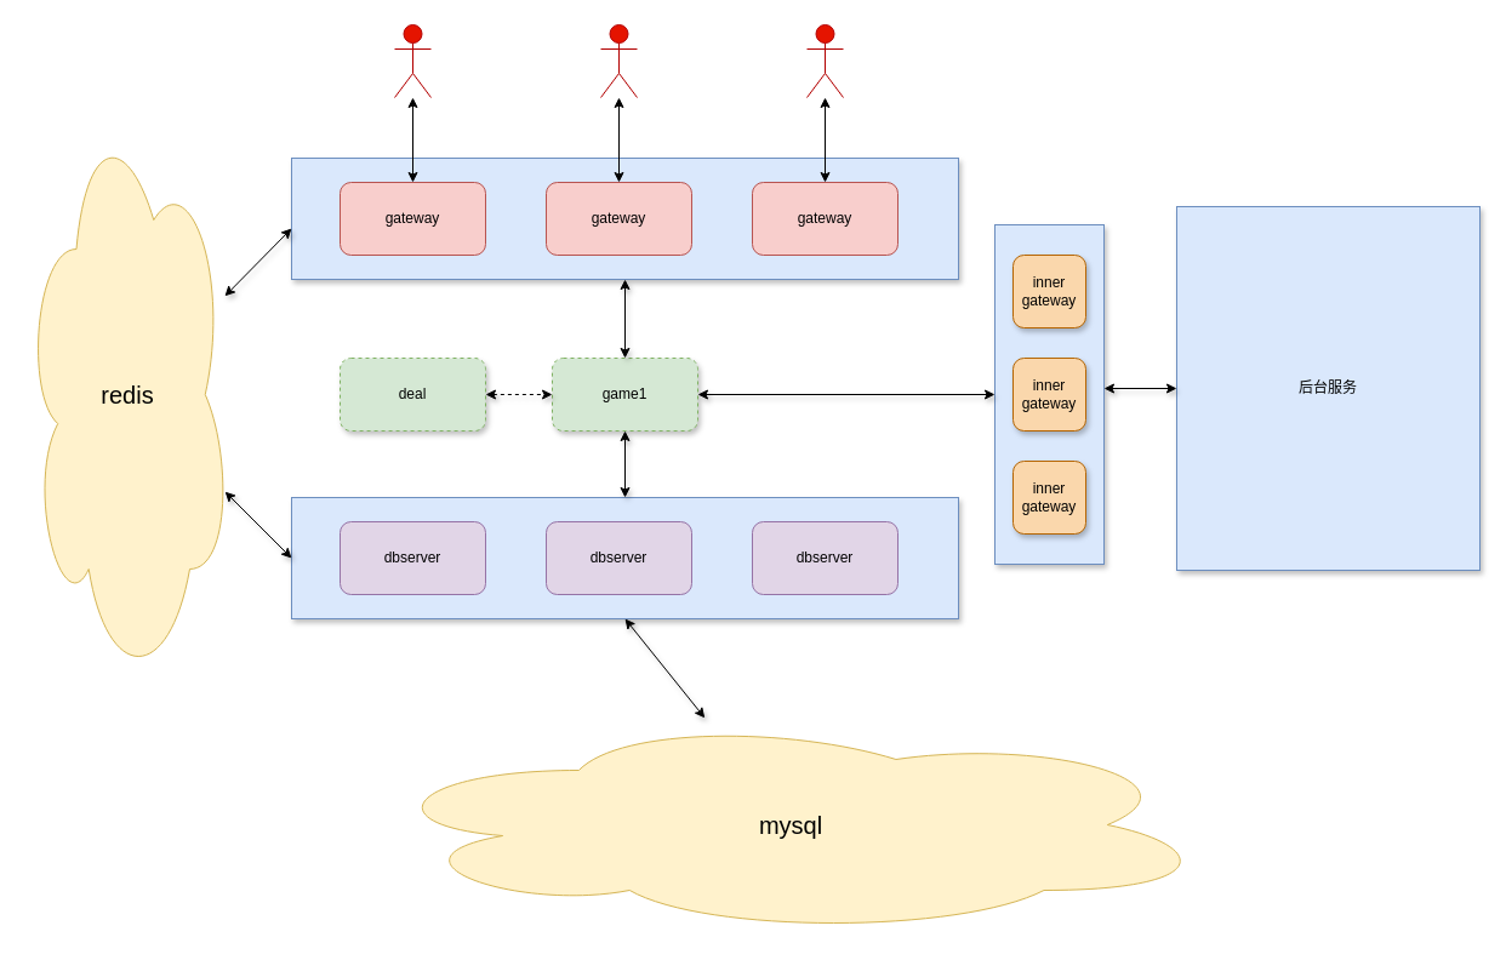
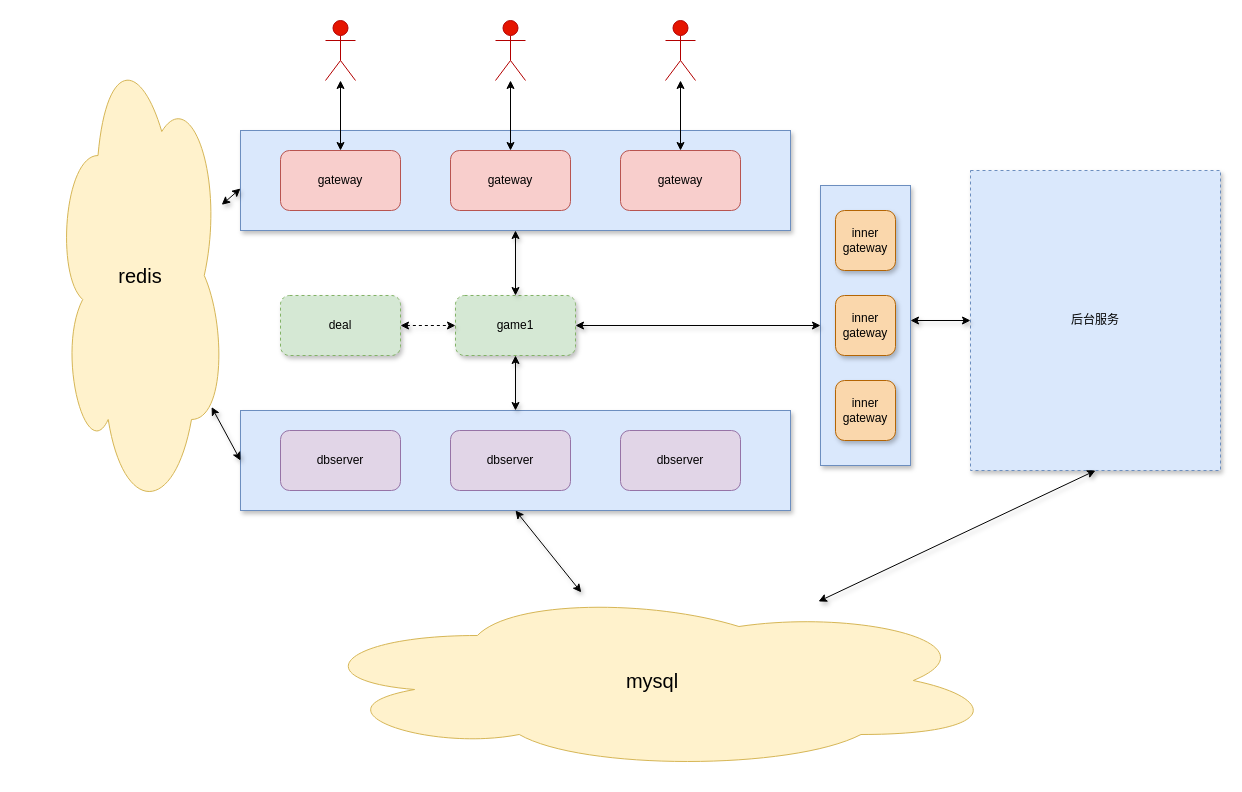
  <mxCell id="0" />
  <mxCell id="1" parent="0" />
  <mxCell id="2" value="" style="rounded=0;whiteSpace=wrap;html=1;shadow=1;fillColor=#dae8fc;strokeColor=#6c8ebf;" vertex="1" parent="1"><mxGeometry x="240" y="410" width="550" height="100" as="geometry" /></mxCell>
  <mxCell id="3" value="" style="rounded=0;whiteSpace=wrap;html=1;shadow=1;fillColor=#dae8fc;strokeColor=#6c8ebf;" vertex="1" parent="1"><mxGeometry x="240" y="130" width="550" height="100" as="geometry" /></mxCell>
  <mxCell id="4" value="gateway" style="rounded=1;whiteSpace=wrap;html=1;fillColor=#f8cecc;strokeColor=#b85450;" vertex="1" parent="1"><mxGeometry x="280" y="150" width="120" height="60" as="geometry" /></mxCell>
  <mxCell id="5" value="Actor" style="shape=umlActor;verticalLabelPosition=bottom;verticalAlign=top;html=1;outlineConnect=0;fillColor=#e51400;fontColor=#ffffff;strokeColor=#B20000;" vertex="1" parent="1"><mxGeometry x="325" y="20" width="30" height="60" as="geometry" /></mxCell>
  <mxCell id="6" value="" style="endArrow=classic;startArrow=classic;html=1;rounded=0;" edge="1" parent="1" source="4" target="5"><mxGeometry width="50" height="50" relative="1" as="geometry"><mxPoint x="340" y="169.289" as="sourcePoint" /><mxPoint x="340" y="119.289" as="targetPoint" /></mxGeometry></mxCell>
  <mxCell id="7" value="gateway" style="rounded=1;whiteSpace=wrap;html=1;fillColor=#f8cecc;strokeColor=#b85450;" vertex="1" parent="1"><mxGeometry x="450" y="150" width="120" height="60" as="geometry" /></mxCell>
  <mxCell id="8" value="Actor" style="shape=umlActor;verticalLabelPosition=bottom;verticalAlign=top;html=1;outlineConnect=0;fillColor=#e51400;fontColor=#ffffff;strokeColor=#B20000;" vertex="1" parent="1"><mxGeometry x="495" y="20" width="30" height="60" as="geometry" /></mxCell>
  <mxCell id="9" value="" style="endArrow=classic;startArrow=classic;html=1;rounded=0;" edge="1" parent="1" source="7" target="8"><mxGeometry width="50" height="50" relative="1" as="geometry"><mxPoint x="510" y="169.289" as="sourcePoint" /><mxPoint x="510" y="119.289" as="targetPoint" /></mxGeometry></mxCell>
  <mxCell id="10" value="gateway" style="rounded=1;whiteSpace=wrap;html=1;fillColor=#f8cecc;strokeColor=#b85450;" vertex="1" parent="1"><mxGeometry x="620" y="150" width="120" height="60" as="geometry" /></mxCell>
  <mxCell id="11" value="Actor" style="shape=umlActor;verticalLabelPosition=bottom;verticalAlign=top;html=1;outlineConnect=0;fillColor=#e51400;fontColor=#ffffff;strokeColor=#B20000;" vertex="1" parent="1"><mxGeometry x="665" y="20" width="30" height="60" as="geometry" /></mxCell>
  <mxCell id="12" value="" style="endArrow=classic;startArrow=classic;html=1;rounded=0;" edge="1" parent="1" source="10" target="11"><mxGeometry width="50" height="50" relative="1" as="geometry"><mxPoint x="680" y="169.289" as="sourcePoint" /><mxPoint x="680" y="119.289" as="targetPoint" /></mxGeometry></mxCell>
  <mxCell id="13" value="game1" style="rounded=1;whiteSpace=wrap;html=1;fillColor=#d5e8d4;strokeColor=#82b366;shadow=1;dashed=1;" vertex="1" parent="1"><mxGeometry x="455" y="295" width="120" height="60" as="geometry" /></mxCell>
  <mxCell id="14" value="dbserver" style="rounded=1;whiteSpace=wrap;html=1;fillColor=#e1d5e7;strokeColor=#9673a6;" vertex="1" parent="1"><mxGeometry x="620" y="430" width="120" height="60" as="geometry" /></mxCell>
  <mxCell id="15" value="deal" style="rounded=1;whiteSpace=wrap;html=1;fillColor=#d5e8d4;strokeColor=#82b366;shadow=1;dashed=1;" vertex="1" parent="1"><mxGeometry x="280" y="295" width="120" height="60" as="geometry" /></mxCell>
  <mxCell id="16" value="" style="endArrow=classic;startArrow=classic;html=1;rounded=0;shadow=1;entryX=0;entryY=0.5;entryDx=0;entryDy=0;dashed=1;" edge="1" parent="1" source="15" target="13"><mxGeometry width="50" height="50" relative="1" as="geometry"><mxPoint x="460" y="380" as="sourcePoint" /><mxPoint x="530.711" y="330" as="targetPoint" /></mxGeometry></mxCell>
  <mxCell id="17" value="dbserver" style="rounded=1;whiteSpace=wrap;html=1;fillColor=#e1d5e7;strokeColor=#9673a6;" vertex="1" parent="1"><mxGeometry x="450" y="430" width="120" height="60" as="geometry" /></mxCell>
  <mxCell id="18" value="dbserver" style="rounded=1;whiteSpace=wrap;html=1;fillColor=#e1d5e7;strokeColor=#9673a6;" vertex="1" parent="1"><mxGeometry x="280" y="430" width="120" height="60" as="geometry" /></mxCell>
  <mxCell id="19" value="&lt;font style=&quot;font-size: 20px;&quot;&gt;mysql&lt;/font&gt;" style="ellipse;shape=cloud;whiteSpace=wrap;html=1;fillColor=#fff2cc;strokeColor=#d6b656;" vertex="1" parent="1"><mxGeometry x="302.5" y="590" width="697.5" height="180" as="geometry" /></mxCell>
- <mxCell id="20" value="后台服务" style="rounded=0;whiteSpace=wrap;html=1;shadow=1;fillColor=#dae8fc;strokeColor=#6c8ebf;" vertex="1" parent="1"><mxGeometry x="970" y="170" width="250" height="300" as="geometry" /></mxCell>
+ <mxCell id="20" value="后台服务" style="rounded=0;whiteSpace=wrap;html=1;shadow=1;fillColor=#dae8fc;strokeColor=#6c8ebf;dashed=1;" vertex="1" parent="1"><mxGeometry x="970" y="170" width="250" height="300" as="geometry" /></mxCell>
  <mxCell id="21" value="" style="rounded=0;whiteSpace=wrap;html=1;shadow=1;fillColor=#dae8fc;strokeColor=#6c8ebf;" vertex="1" parent="1"><mxGeometry x="820" y="185" width="90" height="280" as="geometry" /></mxCell>
  <mxCell id="22" value="inner&lt;br&gt;gateway" style="rounded=1;whiteSpace=wrap;html=1;shadow=1;fillColor=#fad7ac;strokeColor=#b46504;" vertex="1" parent="1"><mxGeometry x="835" y="210" width="60" height="60" as="geometry" /></mxCell>
  <mxCell id="23" value="inner&lt;br&gt;gateway" style="rounded=1;whiteSpace=wrap;html=1;shadow=1;fillColor=#fad7ac;strokeColor=#b46504;" vertex="1" parent="1"><mxGeometry x="835" y="295" width="60" height="60" as="geometry" /></mxCell>
  <mxCell id="24" value="inner&lt;br&gt;gateway" style="rounded=1;whiteSpace=wrap;html=1;shadow=1;fillColor=#fad7ac;strokeColor=#b46504;" vertex="1" parent="1"><mxGeometry x="835" y="380" width="60" height="60" as="geometry" /></mxCell>
  <mxCell id="25" value="" style="endArrow=classic;startArrow=classic;html=1;rounded=0;shadow=1;exitX=1;exitY=0.5;exitDx=0;exitDy=0;entryX=0;entryY=0.5;entryDx=0;entryDy=0;" edge="1" parent="1" source="13" target="21"><mxGeometry width="50" height="50" relative="1" as="geometry"><mxPoint x="660" y="370" as="sourcePoint" /><mxPoint x="710" y="320" as="targetPoint" /></mxGeometry></mxCell>
  <mxCell id="26" value="" style="endArrow=classic;startArrow=classic;html=1;rounded=0;shadow=1;entryX=0.5;entryY=1;entryDx=0;entryDy=0;exitX=0.5;exitY=0;exitDx=0;exitDy=0;edgeStyle=orthogonalEdgeStyle;" edge="1" parent="1" source="13" target="3"><mxGeometry width="50" height="50" relative="1" as="geometry"><mxPoint x="330" y="300" as="sourcePoint" /><mxPoint x="380" y="250" as="targetPoint" /></mxGeometry></mxCell>
  <mxCell id="27" value="" style="endArrow=classic;startArrow=classic;html=1;rounded=0;shadow=1;exitX=0.5;exitY=0;exitDx=0;exitDy=0;edgeStyle=orthogonalEdgeStyle;entryX=0.5;entryY=1;entryDx=0;entryDy=0;" edge="1" parent="1" source="2" target="13"><mxGeometry width="50" height="50" relative="1" as="geometry"><mxPoint x="590" y="410" as="sourcePoint" /><mxPoint x="510" y="370" as="targetPoint" /></mxGeometry></mxCell>
- <mxCell id="28" value="&lt;font style=&quot;font-size: 20px;&quot;&gt;redis&lt;br&gt;&lt;/font&gt;" style="ellipse;shape=cloud;whiteSpace=wrap;html=1;fillColor=#fff2cc;strokeColor=#d6b656;" vertex="1" parent="1"><mxGeometry y="85" width="170" height="480" as="geometry" x="20" /></mxCell>
+ <mxCell id="28" value="&lt;font style=&quot;font-size: 20px;&quot;&gt;redis&lt;br&gt;&lt;/font&gt;" style="ellipse;shape=cloud;whiteSpace=wrap;html=1;fillColor=#fff2cc;strokeColor=#d6b656;" vertex="1" parent="1"><mxGeometry x="55" y="35" width="170" height="480" as="geometry" /></mxCell>
  <mxCell id="29" value="" style="endArrow=classic;startArrow=classic;html=1;rounded=0;shadow=1;fontSize=20;entryX=0;entryY=0.58;entryDx=0;entryDy=0;entryPerimeter=0;" edge="1" parent="1" source="28" target="3"><mxGeometry width="50" height="50" relative="1" as="geometry"><mxPoint x="130" y="375" as="sourcePoint" /><mxPoint x="200.711" y="325" as="targetPoint" /></mxGeometry></mxCell>
  <mxCell id="30" value="" style="endArrow=classic;startArrow=classic;html=1;rounded=0;shadow=1;fontSize=20;entryX=0;entryY=0.5;entryDx=0;entryDy=0;" edge="1" parent="1" source="28" target="2"><mxGeometry width="50" height="50" relative="1" as="geometry"><mxPoint x="130" y="375" as="sourcePoint" /><mxPoint x="200.711" y="325" as="targetPoint" /></mxGeometry></mxCell>
  <mxCell id="31" value="" style="endArrow=classic;startArrow=classic;html=1;rounded=0;shadow=1;fontSize=20;entryX=0.5;entryY=1;entryDx=0;entryDy=0;" edge="1" parent="1" source="19" target="2"><mxGeometry width="50" height="50" relative="1" as="geometry"><mxPoint x="527.5" y="599.289" as="sourcePoint" /><mxPoint x="527.5" y="549.289" as="targetPoint" /></mxGeometry></mxCell>
  <mxCell id="32" value="" style="endArrow=classic;startArrow=classic;html=1;rounded=0;shadow=1;fontSize=20;" edge="1" parent="1" source="20"><mxGeometry width="50" height="50" relative="1" as="geometry"><mxPoint x="899.289" y="370" as="sourcePoint" /><mxPoint x="910" y="320" as="targetPoint" /></mxGeometry></mxCell>
+ <mxCell id="33" value="" style="endArrow=classic;startArrow=classic;html=1;rounded=0;shadow=1;fontSize=20;entryX=0.5;entryY=1;entryDx=0;entryDy=0;" edge="1" parent="1" source="19" target="20"><mxGeometry width="50" height="50" relative="1" as="geometry"><mxPoint x="651.25" y="609.289" as="sourcePoint" /><mxPoint x="651.25" y="559.289" as="targetPoint" /></mxGeometry></mxCell>
